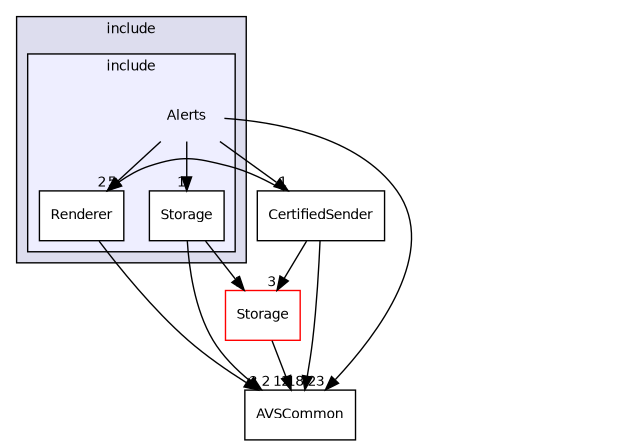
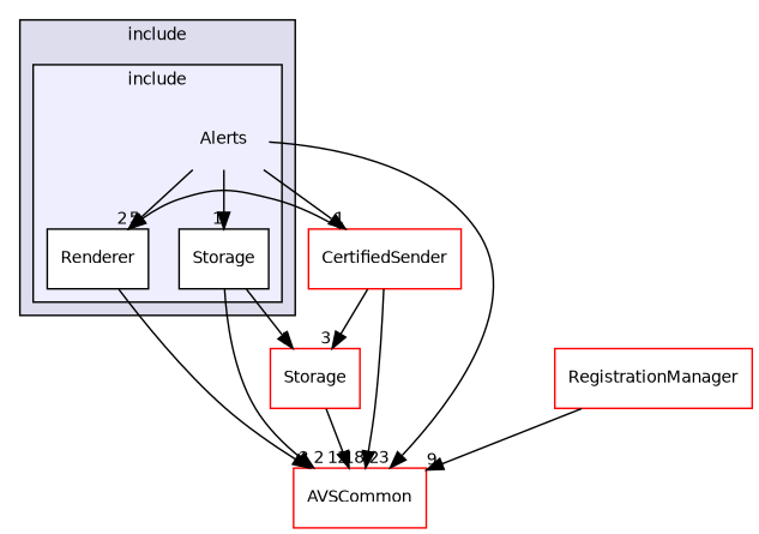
  digraph {
    compound=true
    node [color=red fontname=Helvetica fontsize=10 shape=box fillcolor=white style=filled]
    edge [headlabel=1 labeldistance=1.5 labelfontname=Helvetica labelfontsize=10]
    n1 [label=Alerts shape=plaintext fillcolor="" style=""]
    n2 [color=black label=Renderer]
    n3 [color=black label=Storage]
-   n4 [color=black label=CertifiedSender]
-   n5 [color=black label=AVSCommon]
+   n4 [label=CertifiedSender]
+   n5 [label=AVSCommon]
    n6 [label=Storage]
+   n7 [label=RegistrationManager]
    subgraph cluster_1 {
      bgcolor="#ddddee"
      fontname=Helvetica
      fontsize=10
      label=include
      pencolor=black
      subgraph cluster_2 {
        bgcolor="#eeeeff"
        fontname=Helvetica
        fontsize=10
        label=include
        pencolor=black
        n1
        n2
        n3
      }
    }
    n1 -> n2 [headlabel=2]
    n1 -> n3
    n1 -> n4
    n1 -> n5 [headlabel=23]
    n2 -> n5 [headlabel=3]
    n3 -> n5 [headlabel=2]
    n3 -> n6
    n4 -> n2 [headlabel=5]
    n4 -> n5 [headlabel=18]
    n4 -> n6 [headlabel=3]
    n6 -> n5 [headlabel=12]
+   n7 -> n5 [headlabel=9]
  }
